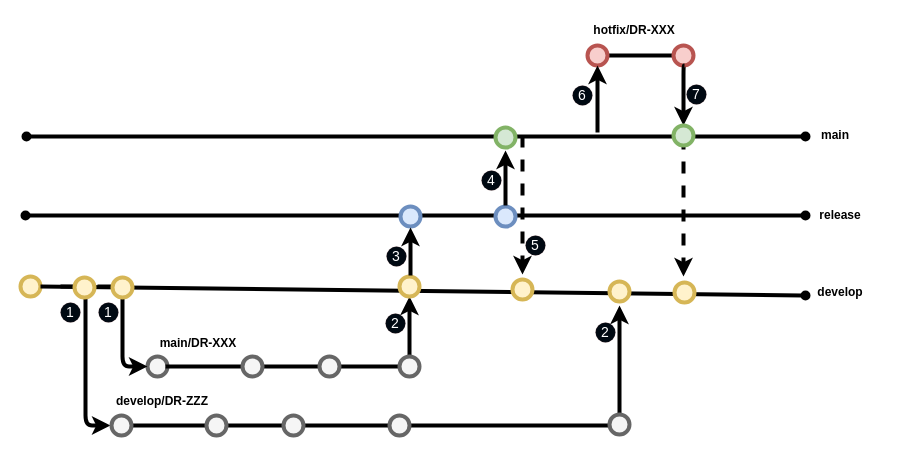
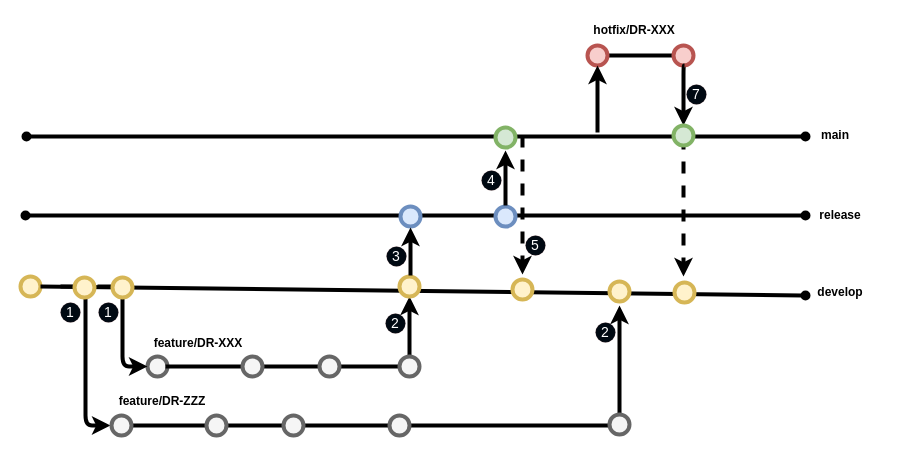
  <mxCell id="0" />
  <mxCell id="1" parent="0" />
  <mxCell id="2" value="" style="ellipse;whiteSpace=wrap;html=1;shadow=0;labelBackgroundColor=#EA6B66;strokeColor=#666666;strokeWidth=4;fillColor=#f5f5f5;fontColor=#333333;" vertex="1" parent="1"><mxGeometry x="147" y="356" width="20" height="20" as="geometry" /></mxCell>
  <mxCell id="3" value="" style="ellipse;whiteSpace=wrap;html=1;shadow=0;labelBackgroundColor=#EA6B66;strokeColor=#d6b656;strokeWidth=4;fillColor=#fff2cc;" vertex="1" parent="1"><mxGeometry x="20" y="276" width="20" height="20" as="geometry" /></mxCell>
  <mxCell id="4" value="" style="endArrow=oval;html=1;exitX=1;exitY=0.5;exitDx=0;exitDy=0;strokeWidth=4;endFill=1;" edge="1" parent="1" source="3"><mxGeometry width="50" height="50" relative="1" as="geometry"><mxPoint x="380" y="246" as="sourcePoint" /><mxPoint x="805" y="295" as="targetPoint" /></mxGeometry></mxCell>
  <mxCell id="5" value="" style="edgeStyle=elbowEdgeStyle;elbow=horizontal;endArrow=classic;html=1;strokeWidth=4;entryX=0;entryY=0.5;entryDx=0;entryDy=0;" edge="1" parent="1" target="2"><mxGeometry width="50" height="50" relative="1" as="geometry"><mxPoint x="97" y="286" as="sourcePoint" /><mxPoint x="127" y="366" as="targetPoint" /></mxGeometry></mxCell>
  <mxCell id="6" value="" style="edgeStyle=elbowEdgeStyle;elbow=horizontal;endArrow=classic;html=1;strokeWidth=4;entryX=0;entryY=0.5;entryDx=0;entryDy=0;" edge="1" parent="1"><mxGeometry width="50" height="50" relative="1" as="geometry"><mxPoint x="60" y="286" as="sourcePoint" /><mxPoint x="110" y="425" as="targetPoint" /></mxGeometry></mxCell>
  <mxCell id="7" value="" style="ellipse;whiteSpace=wrap;html=1;shadow=0;labelBackgroundColor=#EA6B66;strokeColor=#d6b656;strokeWidth=4;fillColor=#fff2cc;" vertex="1" parent="1"><mxGeometry x="74" y="277" width="20" height="20" as="geometry" /></mxCell>
  <mxCell id="8" value="" style="ellipse;whiteSpace=wrap;html=1;shadow=0;labelBackgroundColor=#EA6B66;strokeColor=#d6b656;strokeWidth=4;fillColor=#fff2cc;" vertex="1" parent="1"><mxGeometry x="112" y="277" width="20" height="20" as="geometry" /></mxCell>
  <mxCell id="9" value="" style="endArrow=oval;html=1;exitX=1;exitY=0.5;exitDx=0;exitDy=0;strokeWidth=4;endFill=1;" edge="1" parent="1"><mxGeometry width="50" height="50" relative="1" as="geometry"><mxPoint x="165" y="366" as="sourcePoint" /><mxPoint x="415" y="366" as="targetPoint" /></mxGeometry></mxCell>
  <mxCell id="10" value="" style="edgeStyle=elbowEdgeStyle;elbow=horizontal;endArrow=classic;html=1;strokeWidth=4;exitX=0.5;exitY=0;exitDx=0;exitDy=0;entryX=0.5;entryY=1;entryDx=0;entryDy=0;" edge="1" parent="1" source="14" target="11"><mxGeometry width="50" height="50" relative="1" as="geometry"><mxPoint x="472" y="349" as="sourcePoint" /><mxPoint x="409" y="306" as="targetPoint" /><Array as="points"><mxPoint x="409" y="336" /></Array></mxGeometry></mxCell>
  <mxCell id="11" value="" style="ellipse;whiteSpace=wrap;html=1;shadow=0;labelBackgroundColor=#EA6B66;strokeColor=#d6b656;strokeWidth=4;fillColor=#fff2cc;" vertex="1" parent="1"><mxGeometry x="399" y="276" width="20" height="20" as="geometry" /></mxCell>
  <mxCell id="12" value="" style="ellipse;whiteSpace=wrap;html=1;shadow=0;labelBackgroundColor=#EA6B66;strokeColor=#666666;strokeWidth=4;fillColor=#f5f5f5;fontColor=#333333;" vertex="1" parent="1"><mxGeometry x="242" y="356" width="20" height="20" as="geometry" /></mxCell>
  <mxCell id="13" value="" style="ellipse;whiteSpace=wrap;html=1;shadow=0;labelBackgroundColor=#EA6B66;strokeColor=#666666;strokeWidth=4;fillColor=#f5f5f5;fontColor=#333333;" vertex="1" parent="1"><mxGeometry x="319" y="356" width="20" height="20" as="geometry" /></mxCell>
  <mxCell id="14" value="" style="ellipse;whiteSpace=wrap;html=1;shadow=0;labelBackgroundColor=#EA6B66;strokeColor=#666666;strokeWidth=4;fillColor=#f5f5f5;fontColor=#333333;" vertex="1" parent="1"><mxGeometry x="399" y="356" width="20" height="20" as="geometry" /></mxCell>
  <mxCell id="15" value="" style="endArrow=oval;html=1;strokeWidth=4;endFill=1;" edge="1" parent="1"><mxGeometry width="50" height="50" relative="1" as="geometry"><mxPoint x="125" y="425" as="sourcePoint" /><mxPoint x="621" y="425" as="targetPoint" /></mxGeometry></mxCell>
  <mxCell id="16" value="" style="ellipse;whiteSpace=wrap;html=1;shadow=0;labelBackgroundColor=#EA6B66;strokeColor=#666666;strokeWidth=4;fillColor=#f5f5f5;fontColor=#333333;" vertex="1" parent="1"><mxGeometry x="206" y="415" width="20" height="20" as="geometry" /></mxCell>
  <mxCell id="17" value="" style="ellipse;whiteSpace=wrap;html=1;shadow=0;labelBackgroundColor=#EA6B66;strokeColor=#666666;strokeWidth=4;fillColor=#f5f5f5;fontColor=#333333;" vertex="1" parent="1"><mxGeometry x="283" y="415" width="20" height="20" as="geometry" /></mxCell>
  <mxCell id="18" value="" style="ellipse;whiteSpace=wrap;html=1;shadow=0;labelBackgroundColor=#EA6B66;strokeColor=#666666;strokeWidth=4;fillColor=#f5f5f5;fontColor=#333333;" vertex="1" parent="1"><mxGeometry x="389" y="415" width="20" height="20" as="geometry" /></mxCell>
  <mxCell id="19" value="" style="edgeStyle=elbowEdgeStyle;elbow=horizontal;endArrow=classic;html=1;strokeWidth=4;" edge="1" parent="1"><mxGeometry width="50" height="50" relative="1" as="geometry"><mxPoint x="629" y="425" as="sourcePoint" /><mxPoint x="619" y="305" as="targetPoint" /><Array as="points"><mxPoint x="619" y="355" /><mxPoint x="679" y="356" /></Array></mxGeometry></mxCell>
- <mxCell id="20" value="main/DR-XXX" style="text;html=1;strokeColor=none;fillColor=none;align=center;verticalAlign=middle;whiteSpace=wrap;rounded=0;shadow=0;labelBackgroundColor=none;fontStyle=1" vertex="1" parent="1"><mxGeometry x="138" y="333" width="120" height="20" as="geometry" /></mxCell>
- <mxCell id="21" value="develop/DR-ZZZ" style="text;html=1;strokeColor=none;fillColor=none;align=center;verticalAlign=middle;whiteSpace=wrap;rounded=0;shadow=0;labelBackgroundColor=none;fontStyle=1" vertex="1" parent="1"><mxGeometry x="102" y="391" width="120" height="20" as="geometry" /></mxCell>
+ <mxCell id="20" value="feature/DR-XXX" style="text;html=1;strokeColor=none;fillColor=none;align=center;verticalAlign=middle;whiteSpace=wrap;rounded=0;shadow=0;labelBackgroundColor=none;fontStyle=1" vertex="1" parent="1"><mxGeometry x="138" y="333" width="120" height="20" as="geometry" /></mxCell>
+ <mxCell id="21" value="feature/DR-ZZZ" style="text;html=1;strokeColor=none;fillColor=none;align=center;verticalAlign=middle;whiteSpace=wrap;rounded=0;shadow=0;labelBackgroundColor=none;fontStyle=1" vertex="1" parent="1"><mxGeometry x="102" y="391" width="120" height="20" as="geometry" /></mxCell>
  <mxCell id="22" value="" style="endArrow=oval;html=1;strokeWidth=4;endFill=1;startArrow=oval;startFill=1;" edge="1" parent="1"><mxGeometry width="50" height="50" relative="1" as="geometry"><mxPoint x="25" y="215" as="sourcePoint" /><mxPoint x="805" y="215" as="targetPoint" /></mxGeometry></mxCell>
  <mxCell id="23" value="" style="ellipse;whiteSpace=wrap;html=1;shadow=0;labelBackgroundColor=#EA6B66;strokeColor=#6c8ebf;strokeWidth=4;fillColor=#dae8fc;" vertex="1" parent="1"><mxGeometry x="400" y="206" width="20" height="20" as="geometry" /></mxCell>
  <mxCell id="24" value="" style="edgeStyle=elbowEdgeStyle;elbow=horizontal;endArrow=classic;html=1;strokeWidth=4;entryX=0.5;entryY=1;entryDx=0;entryDy=0;" edge="1" parent="1"><mxGeometry width="50" height="50" relative="1" as="geometry"><mxPoint x="410" y="275" as="sourcePoint" /><mxPoint x="410" y="227" as="targetPoint" /><Array as="points"><mxPoint x="410" y="267" /></Array></mxGeometry></mxCell>
  <mxCell id="25" value="" style="endArrow=oval;html=1;strokeWidth=4;endFill=1;startArrow=oval;startFill=1;" edge="1" parent="1"><mxGeometry width="50" height="50" relative="1" as="geometry"><mxPoint x="26" y="136" as="sourcePoint" /><mxPoint x="805" y="136" as="targetPoint" /></mxGeometry></mxCell>
  <mxCell id="26" value="" style="ellipse;whiteSpace=wrap;html=1;shadow=0;labelBackgroundColor=#EA6B66;strokeColor=#82b366;strokeWidth=4;fillColor=#d5e8d4;" vertex="1" parent="1"><mxGeometry x="495" y="127" width="20" height="20" as="geometry" /></mxCell>
  <mxCell id="27" value="" style="ellipse;whiteSpace=wrap;html=1;shadow=0;labelBackgroundColor=#EA6B66;strokeColor=#6c8ebf;strokeWidth=4;fillColor=#dae8fc;" vertex="1" parent="1"><mxGeometry x="495" y="206" width="20" height="20" as="geometry" /></mxCell>
  <mxCell id="28" value="" style="edgeStyle=elbowEdgeStyle;elbow=horizontal;endArrow=classic;html=1;strokeWidth=4;entryX=0.5;entryY=1;entryDx=0;entryDy=0;" edge="1" parent="1"><mxGeometry width="50" height="50" relative="1" as="geometry"><mxPoint x="505" y="205" as="sourcePoint" /><mxPoint x="505" y="150" as="targetPoint" /><Array as="points"><mxPoint x="505" y="190" /></Array></mxGeometry></mxCell>
  <mxCell id="29" value="" style="ellipse;whiteSpace=wrap;html=1;shadow=0;labelBackgroundColor=#EA6B66;strokeColor=#d6b656;strokeWidth=4;fillColor=#fff2cc;" vertex="1" parent="1"><mxGeometry x="512" y="279" width="20" height="20" as="geometry" /></mxCell>
  <mxCell id="30" value="" style="edgeStyle=elbowEdgeStyle;elbow=horizontal;endArrow=classic;html=1;strokeWidth=4;dashed=1;" edge="1" parent="1"><mxGeometry width="50" height="50" relative="1" as="geometry"><mxPoint x="522" y="135" as="sourcePoint" /><mxPoint x="522" y="274" as="targetPoint" /><Array as="points"><mxPoint x="522" y="264" /><mxPoint x="531.5" y="224" /><mxPoint x="531.5" y="254" /><mxPoint x="531.5" y="234" /><mxPoint x="531.5" y="234" /><mxPoint x="531.5" y="254" /><mxPoint x="521.5" y="184" /></Array></mxGeometry></mxCell>
  <mxCell id="31" value="" style="endArrow=oval;html=1;exitX=1;exitY=0.5;exitDx=0;exitDy=0;strokeWidth=4;endFill=1;" edge="1" parent="1"><mxGeometry width="50" height="50" relative="1" as="geometry"><mxPoint x="595" y="55" as="sourcePoint" /><mxPoint x="685" y="55" as="targetPoint" /></mxGeometry></mxCell>
  <mxCell id="32" value="" style="ellipse;whiteSpace=wrap;html=1;shadow=0;labelBackgroundColor=#EA6B66;strokeColor=#b85450;strokeWidth=4;fillColor=#f8cecc;" vertex="1" parent="1"><mxGeometry x="587" y="45" width="20" height="20" as="geometry" /></mxCell>
  <mxCell id="33" value="" style="ellipse;whiteSpace=wrap;html=1;shadow=0;labelBackgroundColor=#EA6B66;strokeColor=#b85450;strokeWidth=4;fillColor=#f8cecc;" vertex="1" parent="1"><mxGeometry x="673" y="45" width="20" height="20" as="geometry" /></mxCell>
  <mxCell id="34" value="" style="edgeStyle=elbowEdgeStyle;elbow=horizontal;endArrow=classic;html=1;strokeWidth=4;entryX=0.5;entryY=1;entryDx=0;entryDy=0;" edge="1" parent="1" target="32"><mxGeometry width="50" height="50" relative="1" as="geometry"><mxPoint x="597" y="132" as="sourcePoint" /><mxPoint x="596" y="77" as="targetPoint" /><Array as="points" /></mxGeometry></mxCell>
  <mxCell id="35" value="" style="edgeStyle=elbowEdgeStyle;elbow=horizontal;endArrow=classic;html=1;strokeWidth=4;exitX=0.5;exitY=1;exitDx=0;exitDy=0;" edge="1" parent="1"><mxGeometry width="50" height="50" relative="1" as="geometry"><mxPoint x="684" y="65" as="sourcePoint" /><mxPoint x="683" y="125" as="targetPoint" /><Array as="points"><mxPoint x="683" y="65" /></Array></mxGeometry></mxCell>
  <mxCell id="36" value="" style="ellipse;whiteSpace=wrap;html=1;shadow=0;labelBackgroundColor=#EA6B66;strokeColor=#d6b656;strokeWidth=4;fillColor=#fff2cc;" vertex="1" parent="1"><mxGeometry x="609" y="281" width="20" height="20" as="geometry" /></mxCell>
  <mxCell id="37" value="" style="ellipse;whiteSpace=wrap;html=1;shadow=0;labelBackgroundColor=#EA6B66;strokeColor=#666666;strokeWidth=4;fillColor=#f5f5f5;fontColor=#333333;" vertex="1" parent="1"><mxGeometry x="609" y="414" width="20" height="20" as="geometry" /></mxCell>
  <mxCell id="38" value="" style="ellipse;whiteSpace=wrap;html=1;shadow=0;labelBackgroundColor=#EA6B66;strokeColor=#666666;strokeWidth=4;fillColor=#f5f5f5;fontColor=#333333;" vertex="1" parent="1"><mxGeometry x="111" y="415" width="20" height="20" as="geometry" /></mxCell>
  <mxCell id="39" value="" style="ellipse;whiteSpace=wrap;html=1;shadow=0;labelBackgroundColor=#EA6B66;strokeColor=#d6b656;strokeWidth=4;fillColor=#fff2cc;" vertex="1" parent="1"><mxGeometry x="674" y="282" width="20" height="20" as="geometry" /></mxCell>
  <mxCell id="40" value="" style="edgeStyle=elbowEdgeStyle;elbow=horizontal;endArrow=classic;html=1;strokeWidth=4;dashed=1;" edge="1" parent="1"><mxGeometry width="50" height="50" relative="1" as="geometry"><mxPoint x="683" y="137" as="sourcePoint" /><mxPoint x="683" y="276" as="targetPoint" /><Array as="points"><mxPoint x="683" y="266" /><mxPoint x="692.5" y="226" /><mxPoint x="692.5" y="256" /><mxPoint x="692.5" y="236" /><mxPoint x="692.5" y="236" /><mxPoint x="692.5" y="256" /><mxPoint x="682.5" y="186" /></Array></mxGeometry></mxCell>
  <mxCell id="41" value="develop" style="text;html=1;strokeColor=none;fillColor=none;align=center;verticalAlign=middle;whiteSpace=wrap;rounded=0;shadow=0;labelBackgroundColor=none;fontStyle=1" vertex="1" parent="1"><mxGeometry x="805" y="282" width="70" height="20" as="geometry" /></mxCell>
  <mxCell id="42" value="release" style="text;html=1;strokeColor=none;fillColor=none;align=center;verticalAlign=middle;whiteSpace=wrap;rounded=0;shadow=0;labelBackgroundColor=none;fontStyle=1" vertex="1" parent="1"><mxGeometry x="805" y="205" width="70" height="20" as="geometry" /></mxCell>
  <mxCell id="43" value="main" style="text;html=1;strokeColor=none;fillColor=none;align=center;verticalAlign=middle;whiteSpace=wrap;rounded=0;shadow=0;labelBackgroundColor=none;fontStyle=1" vertex="1" parent="1"><mxGeometry x="805" y="125" width="60" height="20" as="geometry" /></mxCell>
  <mxCell id="44" value="hotfix/DR-XXX" style="text;html=1;strokeColor=none;fillColor=none;align=center;verticalAlign=middle;whiteSpace=wrap;rounded=0;shadow=0;labelBackgroundColor=none;fontStyle=1" vertex="1" parent="1"><mxGeometry x="574" y="20" width="120" height="20" as="geometry" /></mxCell>
  <mxCell id="45" value="&lt;font style=&quot;font-size: 14px&quot;&gt;1&lt;/font&gt;" style="ellipse;whiteSpace=wrap;html=1;aspect=fixed;shadow=0;labelBackgroundColor=none;strokeColor=#EA6B66;strokeWidth=0;fillColor=#000912;fontColor=#FFFFFF;" vertex="1" parent="1"><mxGeometry x="60" y="302" width="20" height="20" as="geometry" /></mxCell>
  <mxCell id="46" value="&lt;font style=&quot;font-size: 14px&quot;&gt;1&lt;/font&gt;" style="ellipse;whiteSpace=wrap;html=1;aspect=fixed;shadow=0;labelBackgroundColor=none;strokeColor=#EA6B66;strokeWidth=0;fillColor=#000912;fontColor=#FFFFFF;" vertex="1" parent="1"><mxGeometry x="98" y="302" width="20" height="20" as="geometry" /></mxCell>
  <mxCell id="47" value="&lt;font style=&quot;font-size: 14px&quot;&gt;2&lt;/font&gt;" style="ellipse;whiteSpace=wrap;html=1;aspect=fixed;shadow=0;labelBackgroundColor=none;strokeColor=#EA6B66;strokeWidth=0;fillColor=#000912;fontColor=#FFFFFF;" vertex="1" parent="1"><mxGeometry x="385" y="313" width="20" height="20" as="geometry" /></mxCell>
  <mxCell id="48" value="&lt;font style=&quot;font-size: 14px&quot;&gt;2&lt;/font&gt;" style="ellipse;whiteSpace=wrap;html=1;aspect=fixed;shadow=0;labelBackgroundColor=none;strokeColor=#EA6B66;strokeWidth=0;fillColor=#000912;fontColor=#FFFFFF;" vertex="1" parent="1"><mxGeometry x="595" y="322" width="20" height="20" as="geometry" /></mxCell>
  <mxCell id="49" value="&lt;font style=&quot;font-size: 14px&quot;&gt;3&lt;/font&gt;" style="ellipse;whiteSpace=wrap;html=1;aspect=fixed;shadow=0;labelBackgroundColor=none;strokeColor=#EA6B66;strokeWidth=0;fillColor=#000912;fontColor=#FFFFFF;" vertex="1" parent="1"><mxGeometry x="386" y="246" width="20" height="20" as="geometry" /></mxCell>
  <mxCell id="50" value="&lt;font style=&quot;font-size: 14px&quot;&gt;4&lt;/font&gt;" style="ellipse;whiteSpace=wrap;html=1;aspect=fixed;shadow=0;labelBackgroundColor=none;strokeColor=#EA6B66;strokeWidth=0;fillColor=#000912;fontColor=#FFFFFF;" vertex="1" parent="1"><mxGeometry x="481" y="170" width="20" height="20" as="geometry" /></mxCell>
  <mxCell id="51" value="&lt;font style=&quot;font-size: 14px&quot;&gt;5&lt;/font&gt;" style="ellipse;whiteSpace=wrap;html=1;aspect=fixed;shadow=0;labelBackgroundColor=none;strokeColor=#EA6B66;strokeWidth=0;fillColor=#000912;fontColor=#FFFFFF;dashed=1;" vertex="1" parent="1"><mxGeometry x="525" y="235" width="20" height="20" as="geometry" /></mxCell>
- <mxCell id="52" value="&lt;font style=&quot;font-size: 14px&quot;&gt;6&lt;/font&gt;" style="ellipse;whiteSpace=wrap;html=1;aspect=fixed;shadow=0;labelBackgroundColor=none;strokeColor=#EA6B66;strokeWidth=0;fillColor=#000912;fontColor=#FFFFFF;" vertex="1" parent="1"><mxGeometry x="572" y="85" width="20" height="20" as="geometry" /></mxCell>
  <mxCell id="53" value="&lt;font style=&quot;font-size: 14px&quot;&gt;7&lt;/font&gt;" style="ellipse;whiteSpace=wrap;html=1;aspect=fixed;shadow=0;labelBackgroundColor=none;strokeColor=#EA6B66;strokeWidth=0;fillColor=#000912;fontColor=#FFFFFF;dashed=1;" vertex="1" parent="1"><mxGeometry x="686" y="84" width="20" height="20" as="geometry" /></mxCell>
  <mxCell id="54" value="" style="ellipse;whiteSpace=wrap;html=1;shadow=0;labelBackgroundColor=#EA6B66;strokeColor=#82b366;strokeWidth=4;fillColor=#d5e8d4;" vertex="1" parent="1"><mxGeometry x="673" y="125" width="20" height="20" as="geometry" /></mxCell>
